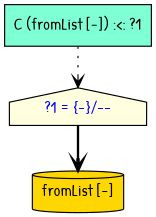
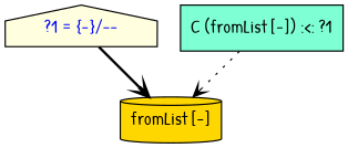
  digraph {
    fontname="Patrick Hand"
    node [fontname="Patrick Hand" style=filled]
    edge [arrowhead=vee fontname="Patrick Hand"]
    "?1 = {-}/--" [fillcolor=lightyellow fontcolor=blue shape=house]
    "fromList [-]" [fillcolor=gold shape=cylinder]
    "C (fromList [-]) :<: ?1" [fillcolor=aquamarine shape=box]
    "?1 = {-}/--" -> "fromList [-]" [style=bold]
-   "C (fromList [-]) :<: ?1" -> "?1 = {-}/--" [style=dotted]
+   "C (fromList [-]) :<: ?1" -> "fromList [-]" [style=dotted]
  }
